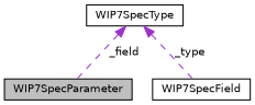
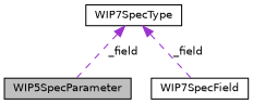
  digraph {
    node [color=black fillcolor=white fontname=Helvetica fontsize=10 shape=record style=filled]
    edge [color=darkorchid3 dir=back fontname=Helvetica fontsize=10 labelfontname=Helvetica labelfontsize=10 style=dashed]
-   n1 [fillcolor=grey75 fontcolor=black height=0.2 label=WIP7SpecParameter width=0.4]
+   n1 [fillcolor=grey75 fontcolor=black height=0.2 label=WIP5SpecParameter width=0.4]
    n2 [height=0.2 label=WIP7SpecField width=0.4]
    n3 [height=0.2 label=WIP7SpecType width=0.4]
    n3 -> n1 [label=" _field"]
-   n3 -> n2 [label=" _type"]
+   n3 -> n2 [label=" _field"]
  }
